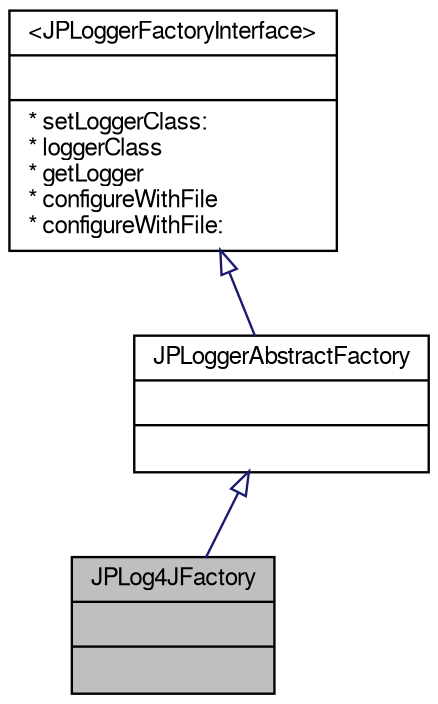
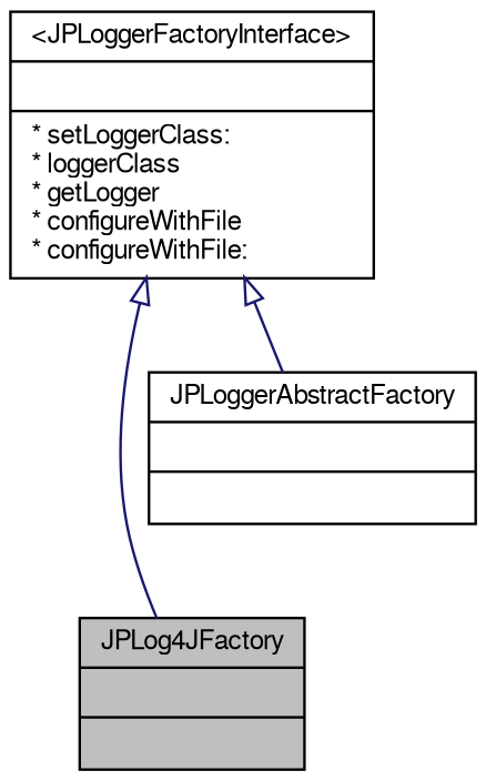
  digraph {
    node [color=black fillcolor=white fontname=FreeSans fontsize=10 shape=record style=filled]
    edge [arrowtail=empty color=midnightblue dir=back fontname=FreeSans fontsize=10 labelfontname=FreeSans labelfontsize=10 style=solid]
    n1 [fillcolor=grey75 fontcolor=black height=0.2 label="{JPLog4JFactory\n||}" width=0.4]
    n2 [height=0.2 label="{JPLoggerAbstractFactory\n||}" width=0.4]
    n3 [height=0.2 label="{\<JPLoggerFactoryInterface\>\n||* setLoggerClass:\l* loggerClass\l* getLogger\l* configureWithFile\l* configureWithFile:\l}" width=0.4]
-   n2 -> n1
+   n3 -> n1
    n3 -> n2
  }
